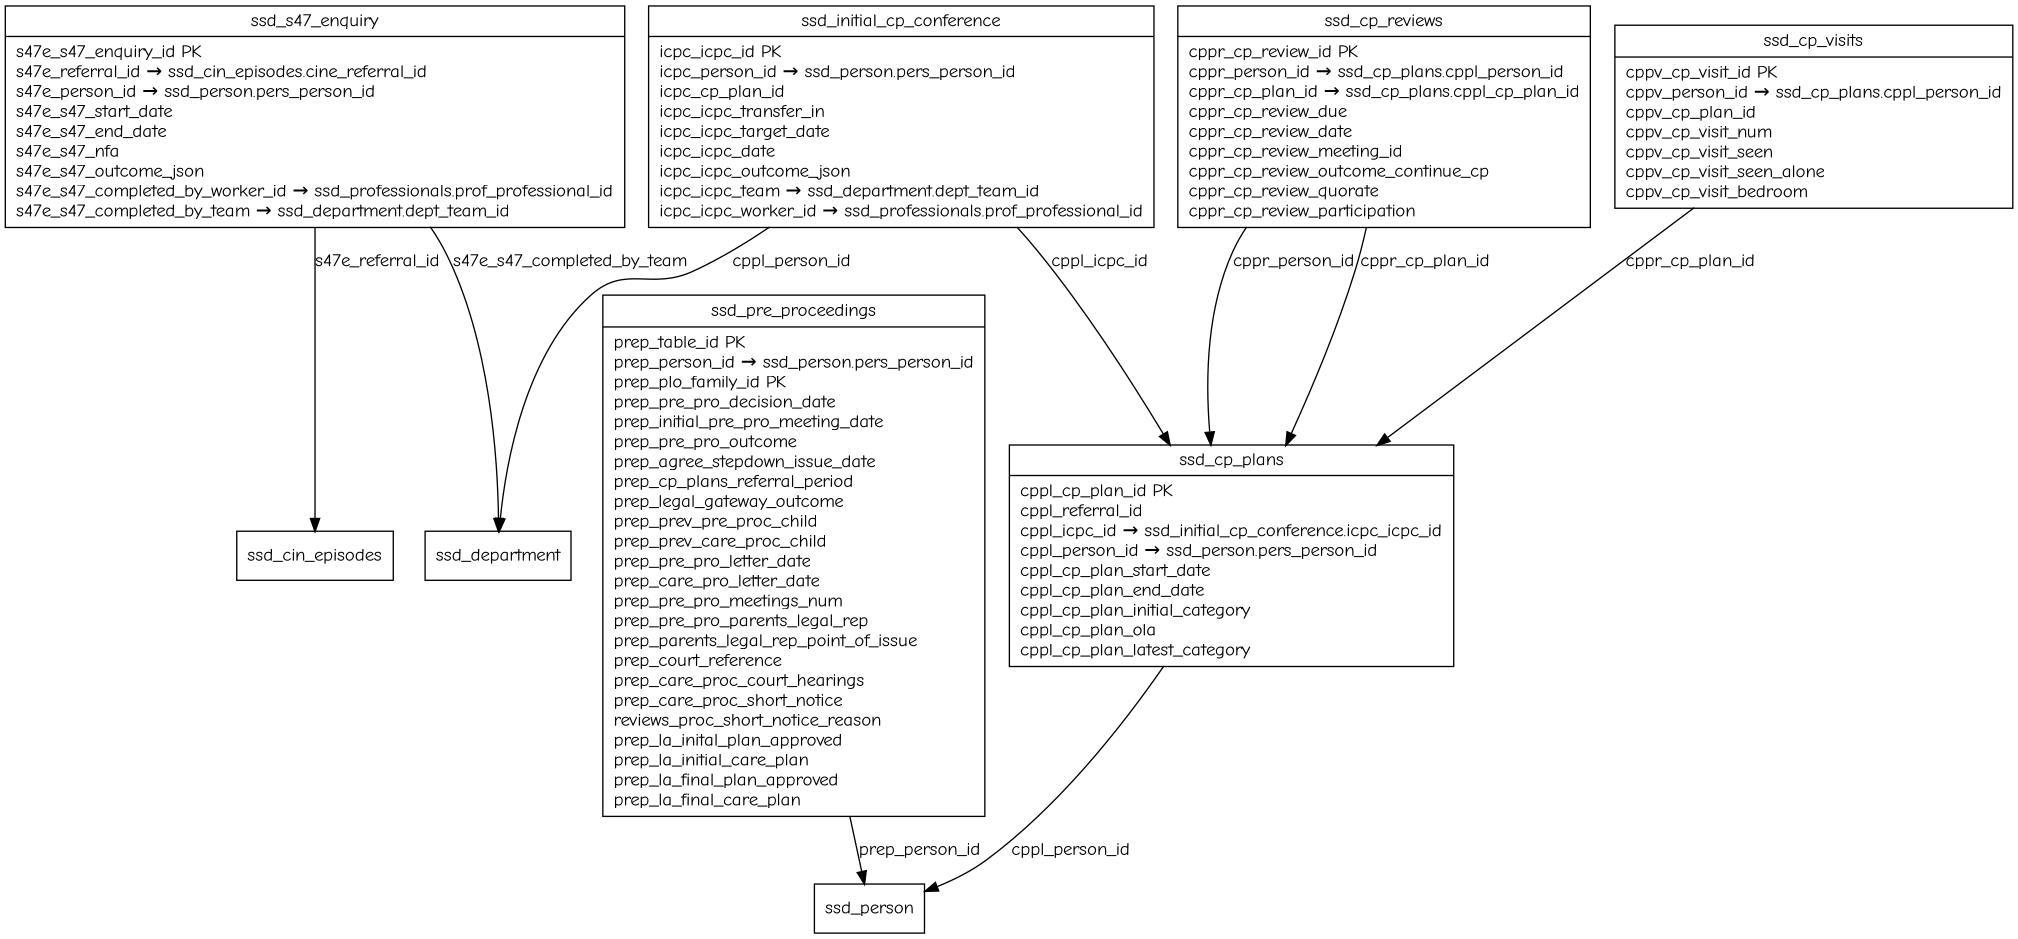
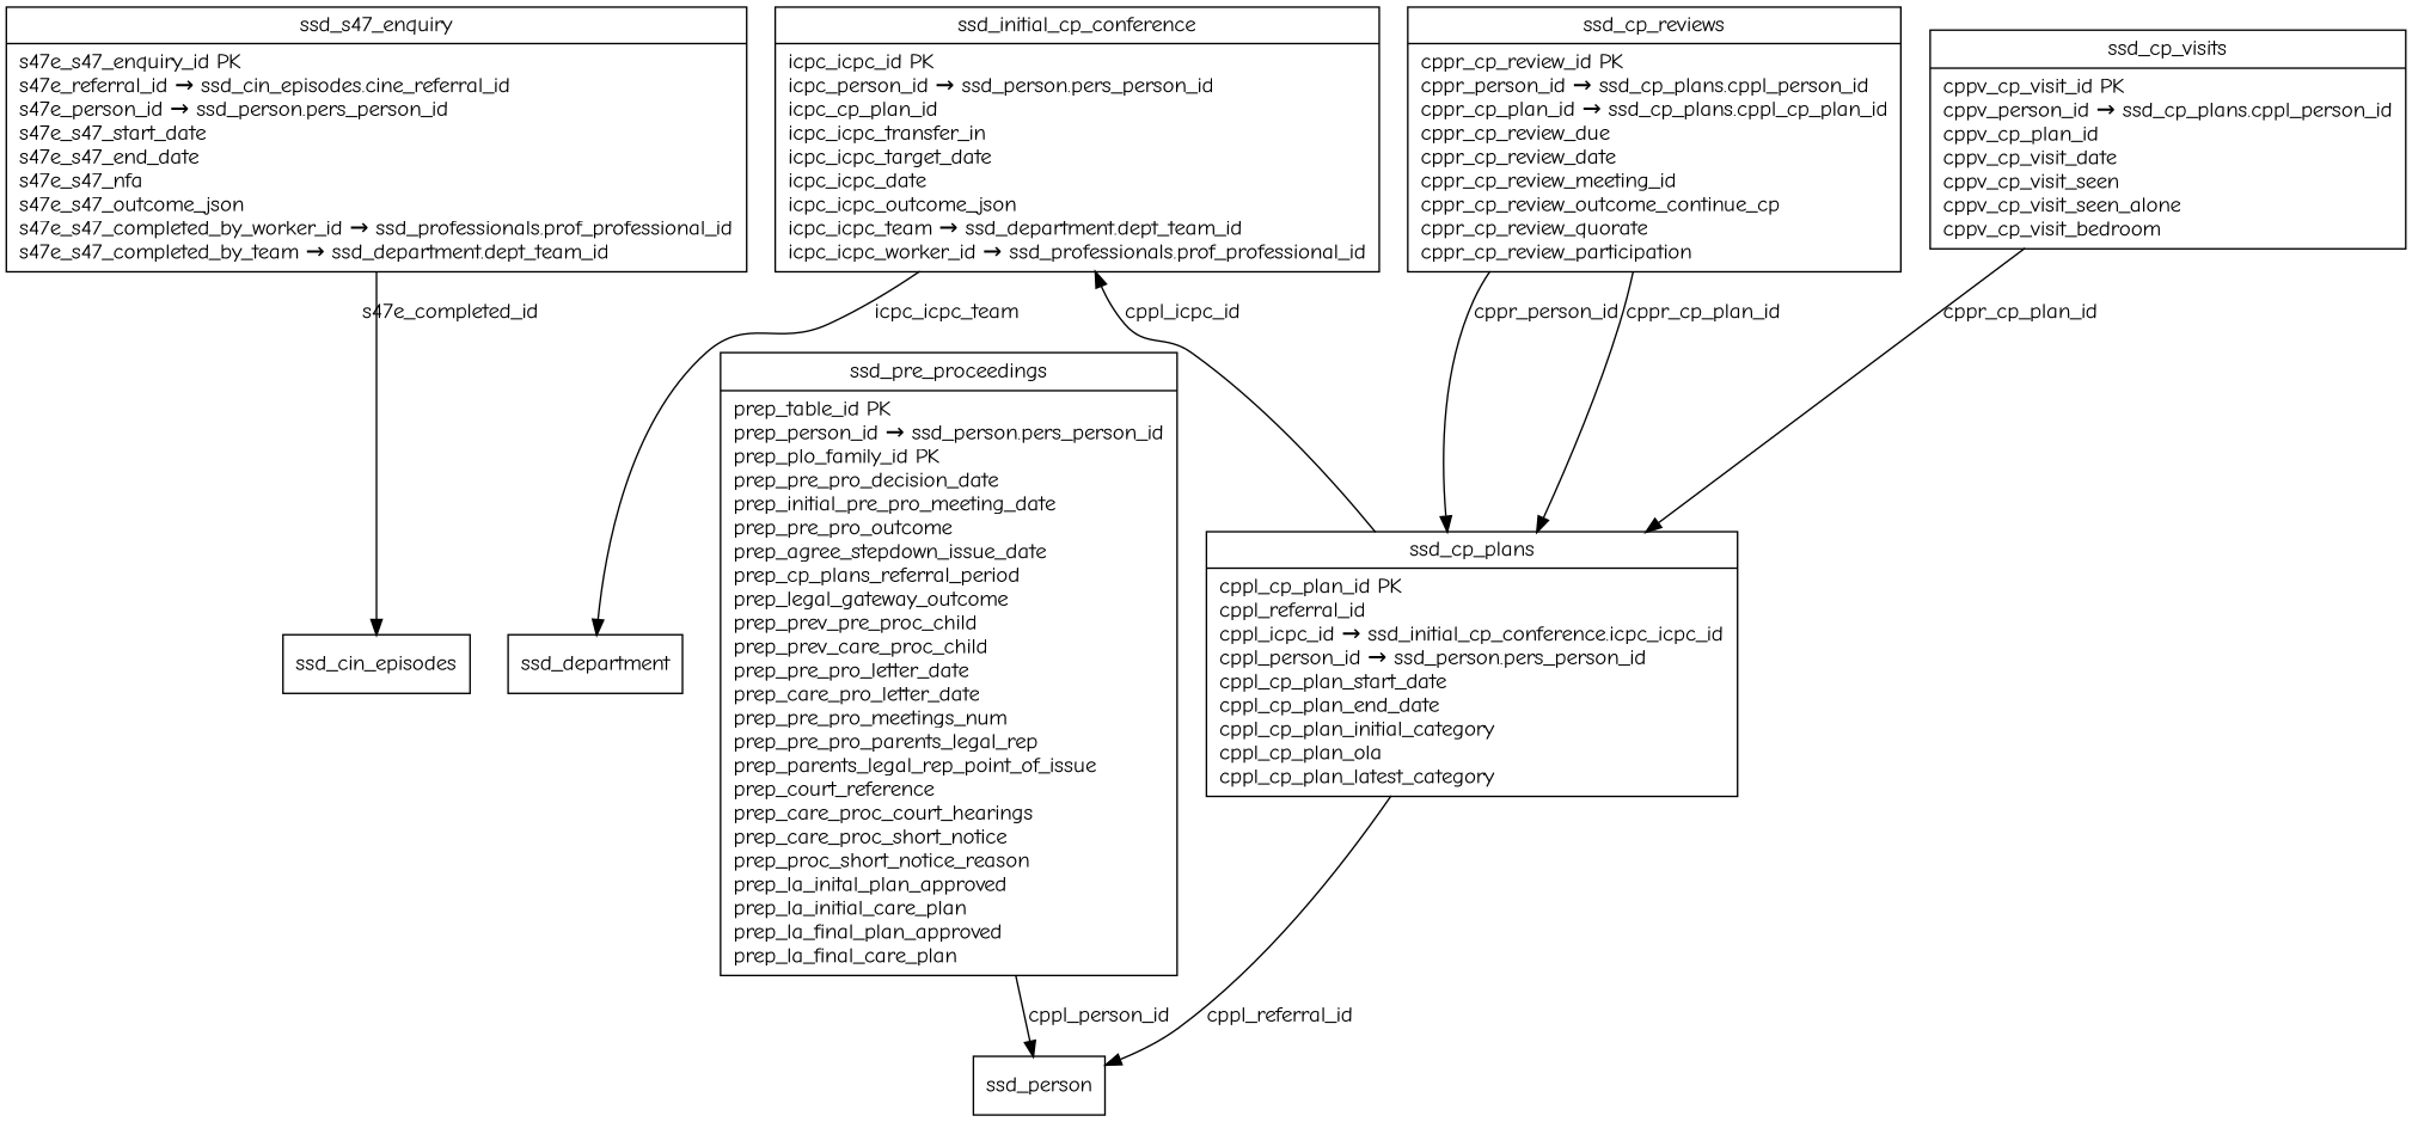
  digraph {
    fontname="Comic Neue"
    node [fontname="Comic Neue" shape=record]
    edge [fontname="Comic Neue"]
    n1 [label="{ssd_initial_cp_conference|icpc_icpc_id PK\licpc_person_id → ssd_person.pers_person_id\licpc_cp_plan_id\licpc_icpc_transfer_in\licpc_icpc_target_date\licpc_icpc_date\licpc_icpc_outcome_json\licpc_icpc_team → ssd_department.dept_team_id\licpc_icpc_worker_id → ssd_professionals.prof_professional_id\l}"]
    ssd_department
    n3 [label="{ssd_s47_enquiry|s47e_s47_enquiry_id PK\ls47e_referral_id → ssd_cin_episodes.cine_referral_id\ls47e_person_id → ssd_person.pers_person_id\ls47e_s47_start_date\ls47e_s47_end_date\ls47e_s47_nfa\ls47e_s47_outcome_json\ls47e_s47_completed_by_worker_id → ssd_professionals.prof_professional_id\ls47e_s47_completed_by_team → ssd_department.dept_team_id\l}"]
    ssd_cin_episodes
-   n5 [label="{ssd_pre_proceedings|prep_table_id PK\lprep_person_id → ssd_person.pers_person_id\lprep_plo_family_id PK\lprep_pre_pro_decision_date\lprep_initial_pre_pro_meeting_date\lprep_pre_pro_outcome\lprep_agree_stepdown_issue_date\lprep_cp_plans_referral_period\lprep_legal_gateway_outcome\lprep_prev_pre_proc_child\lprep_prev_care_proc_child\lprep_pre_pro_letter_date\lprep_care_pro_letter_date\lprep_pre_pro_meetings_num\lprep_pre_pro_parents_legal_rep\lprep_parents_legal_rep_point_of_issue\lprep_court_reference\lprep_care_proc_court_hearings\lprep_care_proc_short_notice\lreviews_proc_short_notice_reason\lprep_la_inital_plan_approved\lprep_la_initial_care_plan\lprep_la_final_plan_approved\lprep_la_final_care_plan\l}"]
+   n5 [label="{ssd_pre_proceedings|prep_table_id PK\lprep_person_id → ssd_person.pers_person_id\lprep_plo_family_id PK\lprep_pre_pro_decision_date\lprep_initial_pre_pro_meeting_date\lprep_pre_pro_outcome\lprep_agree_stepdown_issue_date\lprep_cp_plans_referral_period\lprep_legal_gateway_outcome\lprep_prev_pre_proc_child\lprep_prev_care_proc_child\lprep_pre_pro_letter_date\lprep_care_pro_letter_date\lprep_pre_pro_meetings_num\lprep_pre_pro_parents_legal_rep\lprep_parents_legal_rep_point_of_issue\lprep_court_reference\lprep_care_proc_court_hearings\lprep_care_proc_short_notice\lprep_proc_short_notice_reason\lprep_la_inital_plan_approved\lprep_la_initial_care_plan\lprep_la_final_plan_approved\lprep_la_final_care_plan\l}"]
    ssd_person
    n7 [label="{ssd_cp_reviews|cppr_cp_review_id PK\lcppr_person_id → ssd_cp_plans.cppl_person_id\lcppr_cp_plan_id → ssd_cp_plans.cppl_cp_plan_id\lcppr_cp_review_due\lcppr_cp_review_date\lcppr_cp_review_meeting_id\lcppr_cp_review_outcome_continue_cp\lcppr_cp_review_quorate\lcppr_cp_review_participation\l}"]
    n8 [label="{ssd_cp_plans|cppl_cp_plan_id PK\lcppl_referral_id\lcppl_icpc_id → ssd_initial_cp_conference.icpc_icpc_id\lcppl_person_id → ssd_person.pers_person_id\lcppl_cp_plan_start_date\lcppl_cp_plan_end_date\lcppl_cp_plan_initial_category\lcppl_cp_plan_ola\lcppl_cp_plan_latest_category\l}"]
-   n9 [label="{ssd_cp_visits|cppv_cp_visit_id PK\lcppv_person_id → ssd_cp_plans.cppl_person_id\lcppv_cp_plan_id\lcppv_cp_visit_num\lcppv_cp_visit_seen\lcppv_cp_visit_seen_alone\lcppv_cp_visit_bedroom\l}"]
-   n1 -> ssd_department [label=cppl_person_id]
-   n3 -> ssd_department [label=s47e_s47_completed_by_team]
-   n3 -> ssd_cin_episodes [label=s47e_referral_id]
-   n5 -> ssd_person [label=prep_person_id]
+   n9 [label="{ssd_cp_visits|cppv_cp_visit_id PK\lcppv_person_id → ssd_cp_plans.cppl_person_id\lcppv_cp_plan_id\lcppv_cp_visit_date\lcppv_cp_visit_seen\lcppv_cp_visit_seen_alone\lcppv_cp_visit_bedroom\l}"]
+   n1 -> ssd_department [label=icpc_icpc_team]
+   n3 -> ssd_cin_episodes [label=s47e_completed_id]
+   n5 -> ssd_person [label=cppl_person_id]
    n7 -> n8 [label=cppr_person_id]
    n7 -> n8 [label=cppr_cp_plan_id]
-   n1 -> n8 [label=cppl_icpc_id]
-   n8 -> ssd_person [label=cppl_person_id]
+   n8 -> n1 [label=cppl_icpc_id]
+   n8 -> ssd_person [label=cppl_referral_id]
    n9 -> n8 [label=cppr_cp_plan_id]
  }
